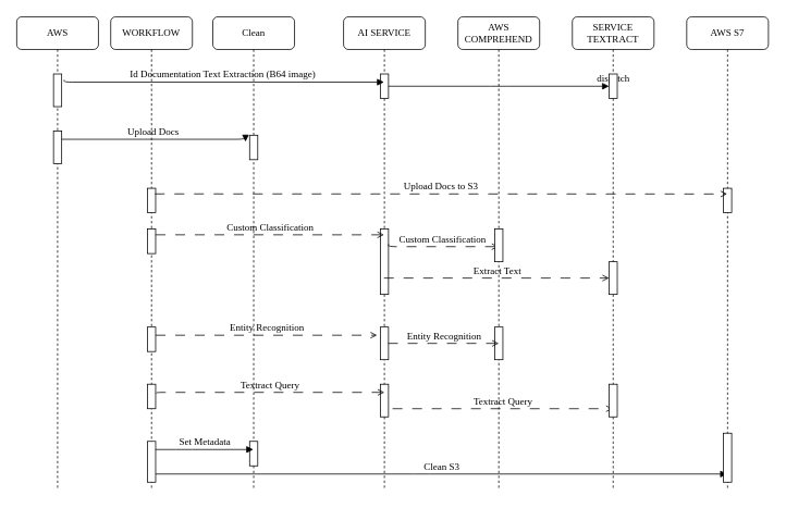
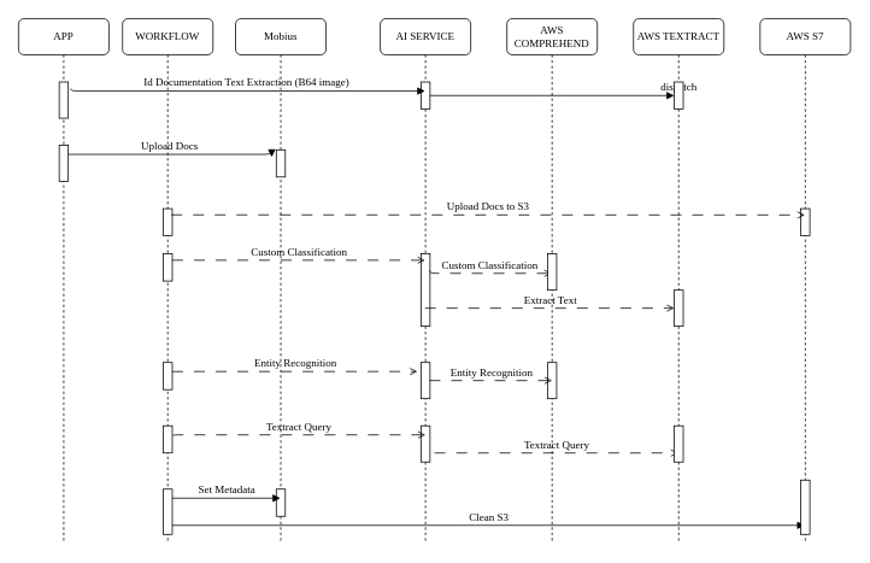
  <mxCell id="0" />
  <mxCell id="1" parent="0" />
  <mxCell id="2" value="WORKFLOW" style="shape=umlLifeline;perimeter=lifelinePerimeter;whiteSpace=wrap;html=1;container=1;collapsible=0;recursiveResize=0;outlineConnect=0;rounded=1;shadow=0;comic=0;labelBackgroundColor=none;strokeWidth=1;fontFamily=Verdana;fontSize=12;align=center;" vertex="1" parent="1"><mxGeometry x="135" y="20" width="100" height="580" as="geometry" /></mxCell>
  <mxCell id="3" value="" style="html=1;points=[];perimeter=orthogonalPerimeter;rounded=0;shadow=0;comic=0;labelBackgroundColor=none;strokeWidth=1;fontFamily=Verdana;fontSize=12;align=center;" vertex="1" parent="2"><mxGeometry x="45" y="260" width="10" height="30" as="geometry" /></mxCell>
  <mxCell id="4" value="" style="html=1;points=[];perimeter=orthogonalPerimeter;rounded=0;shadow=0;comic=0;labelBackgroundColor=none;strokeWidth=1;fontFamily=Verdana;fontSize=12;align=center;" vertex="1" parent="2"><mxGeometry x="45" y="210" width="10" height="30" as="geometry" /></mxCell>
  <mxCell id="5" value="" style="html=1;points=[];perimeter=orthogonalPerimeter;rounded=0;shadow=0;comic=0;labelBackgroundColor=none;strokeWidth=1;fontFamily=Verdana;fontSize=12;align=center;" vertex="1" parent="2"><mxGeometry x="45" y="380" width="10" height="30" as="geometry" /></mxCell>
  <mxCell id="6" value="" style="html=1;points=[];perimeter=orthogonalPerimeter;rounded=0;shadow=0;comic=0;labelBackgroundColor=none;strokeWidth=1;fontFamily=Verdana;fontSize=12;align=center;" vertex="1" parent="2"><mxGeometry x="45" y="450" width="10" height="30" as="geometry" /></mxCell>
  <mxCell id="7" value="" style="html=1;points=[];perimeter=orthogonalPerimeter;rounded=0;shadow=0;comic=0;labelBackgroundColor=none;strokeWidth=1;fontFamily=Verdana;fontSize=12;align=center;" vertex="1" parent="2"><mxGeometry x="45" y="520" width="10" height="50" as="geometry" /></mxCell>
  <mxCell id="8" value="Clean S3" style="html=1;verticalAlign=bottom;endArrow=block;labelBackgroundColor=none;fontFamily=Verdana;fontSize=12;edgeStyle=elbowEdgeStyle;elbow=vertical;" edge="1" parent="2" target="28"><mxGeometry relative="1" as="geometry"><mxPoint x="55" y="560" as="sourcePoint" /><mxPoint x="175" y="560" as="targetPoint" /><Array as="points" /></mxGeometry></mxCell>
- <mxCell id="9" value="Clean" style="shape=umlLifeline;perimeter=lifelinePerimeter;whiteSpace=wrap;html=1;container=1;collapsible=0;recursiveResize=0;outlineConnect=0;rounded=1;shadow=0;comic=0;labelBackgroundColor=none;strokeWidth=1;fontFamily=Verdana;fontSize=12;align=center;" parent="1" vertex="1"><mxGeometry x="260" y="20" width="100" height="580" as="geometry" /></mxCell>
+ <mxCell id="9" value="Mobius" style="shape=umlLifeline;perimeter=lifelinePerimeter;whiteSpace=wrap;html=1;container=1;collapsible=0;recursiveResize=0;outlineConnect=0;rounded=1;shadow=0;comic=0;labelBackgroundColor=none;strokeWidth=1;fontFamily=Verdana;fontSize=12;align=center;" parent="1" vertex="1"><mxGeometry x="260" y="20" width="100" height="580" as="geometry" /></mxCell>
  <mxCell id="10" value="" style="html=1;points=[];perimeter=orthogonalPerimeter;rounded=0;shadow=0;comic=0;labelBackgroundColor=none;strokeWidth=1;fontFamily=Verdana;fontSize=12;align=center;" vertex="1" parent="9"><mxGeometry x="45" y="145" width="10" height="30" as="geometry" /></mxCell>
  <mxCell id="11" value="Upload Docs" style="html=1;verticalAlign=bottom;endArrow=block;labelBackgroundColor=none;fontFamily=Verdana;fontSize=12;edgeStyle=elbowEdgeStyle;elbow=vertical;" edge="1" parent="9" source="31"><mxGeometry relative="1" as="geometry"><mxPoint x="-77" y="150" as="sourcePoint" /><mxPoint x="40" y="153" as="targetPoint" /><Array as="points"><mxPoint x="-180" y="150" /></Array></mxGeometry></mxCell>
  <mxCell id="12" value="Entity Recognition" style="html=1;verticalAlign=bottom;endArrow=open;labelBackgroundColor=none;fontFamily=Verdana;fontSize=12;edgeStyle=elbowEdgeStyle;elbow=vertical;exitX=1;exitY=0.233;exitDx=0;exitDy=0;exitPerimeter=0;dashed=1;dashPattern=12 12;endFill=0;entryX=-0.4;entryY=0.25;entryDx=0;entryDy=0;entryPerimeter=0;" edge="1" parent="9" target="18"><mxGeometry relative="1" as="geometry"><mxPoint x="-70" y="390" as="sourcePoint" /><mxPoint x="210" y="390" as="targetPoint" /><Array as="points"><mxPoint x="-20" y="390" /></Array></mxGeometry></mxCell>
  <mxCell id="13" value="" style="html=1;points=[];perimeter=orthogonalPerimeter;rounded=0;shadow=0;comic=0;labelBackgroundColor=none;strokeWidth=1;fontFamily=Verdana;fontSize=12;align=center;" vertex="1" parent="9"><mxGeometry x="45" y="520" width="10" height="30" as="geometry" /></mxCell>
  <mxCell id="14" value="Set Metadata" style="html=1;verticalAlign=bottom;endArrow=block;labelBackgroundColor=none;fontFamily=Verdana;fontSize=12;edgeStyle=elbowEdgeStyle;elbow=vertical;" edge="1" parent="9" target="9"><mxGeometry relative="1" as="geometry"><mxPoint x="-70" y="530" as="sourcePoint" /><mxPoint x="50" y="533" as="targetPoint" /><Array as="points" /></mxGeometry></mxCell>
  <mxCell id="15" value="AI SERVICE" style="shape=umlLifeline;perimeter=lifelinePerimeter;whiteSpace=wrap;html=1;container=1;collapsible=0;recursiveResize=0;outlineConnect=0;rounded=1;shadow=0;comic=0;labelBackgroundColor=none;strokeWidth=1;fontFamily=Verdana;fontSize=12;align=center;" parent="1" vertex="1"><mxGeometry x="420" y="20" width="100" height="580" as="geometry" /></mxCell>
  <mxCell id="16" value="" style="html=1;points=[];perimeter=orthogonalPerimeter;rounded=0;shadow=0;comic=0;labelBackgroundColor=none;strokeWidth=1;fontFamily=Verdana;fontSize=12;align=center;" parent="15" vertex="1"><mxGeometry x="45" y="70" width="10" height="30" as="geometry" /></mxCell>
  <mxCell id="17" value="" style="html=1;points=[];perimeter=orthogonalPerimeter;rounded=0;shadow=0;comic=0;labelBackgroundColor=none;strokeWidth=1;fontFamily=Verdana;fontSize=12;align=center;" vertex="1" parent="15"><mxGeometry x="45" y="260" width="10" height="80" as="geometry" /></mxCell>
  <mxCell id="18" value="" style="html=1;points=[];perimeter=orthogonalPerimeter;rounded=0;shadow=0;comic=0;labelBackgroundColor=none;strokeWidth=1;fontFamily=Verdana;fontSize=12;align=center;" vertex="1" parent="15"><mxGeometry x="45" y="380" width="10" height="40" as="geometry" /></mxCell>
  <mxCell id="19" value="" style="html=1;points=[];perimeter=orthogonalPerimeter;rounded=0;shadow=0;comic=0;labelBackgroundColor=none;strokeWidth=1;fontFamily=Verdana;fontSize=12;align=center;" vertex="1" parent="15"><mxGeometry x="45" y="450" width="10" height="40" as="geometry" /></mxCell>
  <mxCell id="20" value="Textract Query" style="html=1;verticalAlign=bottom;endArrow=open;labelBackgroundColor=none;fontFamily=Verdana;fontSize=12;edgeStyle=elbowEdgeStyle;elbow=vertical;exitX=1;exitY=0.233;exitDx=0;exitDy=0;exitPerimeter=0;dashed=1;dashPattern=12 12;endFill=0;" edge="1" parent="15" target="25"><mxGeometry relative="1" as="geometry"><mxPoint x="60" y="480" as="sourcePoint" /><mxPoint x="195.5" y="480" as="targetPoint" /><Array as="points"><mxPoint x="110" y="480" /></Array></mxGeometry></mxCell>
  <mxCell id="21" value="AWS COMPREHEND" style="shape=umlLifeline;perimeter=lifelinePerimeter;whiteSpace=wrap;html=1;container=1;collapsible=0;recursiveResize=0;outlineConnect=0;rounded=1;shadow=0;comic=0;labelBackgroundColor=none;strokeWidth=1;fontFamily=Verdana;fontSize=12;align=center;" parent="1" vertex="1"><mxGeometry x="560" y="20" width="100" height="580" as="geometry" /></mxCell>
  <mxCell id="22" value="Custom Classification" style="html=1;verticalAlign=bottom;endArrow=open;labelBackgroundColor=none;fontFamily=Verdana;fontSize=12;edgeStyle=elbowEdgeStyle;elbow=vertical;exitX=1.3;exitY=0.18;exitDx=0;exitDy=0;exitPerimeter=0;dashed=1;dashPattern=12 12;endFill=0;" edge="1" parent="21" target="21"><mxGeometry relative="1" as="geometry"><mxPoint x="-85" y="278.5" as="sourcePoint" /><mxPoint x="30" y="280" as="targetPoint" /><Array as="points"><mxPoint x="-98" y="281.5" /></Array></mxGeometry></mxCell>
  <mxCell id="23" value="" style="html=1;points=[];perimeter=orthogonalPerimeter;rounded=0;shadow=0;comic=0;labelBackgroundColor=none;strokeWidth=1;fontFamily=Verdana;fontSize=12;align=center;" vertex="1" parent="21"><mxGeometry x="45" y="260" width="10" height="40" as="geometry" /></mxCell>
  <mxCell id="24" value="" style="html=1;points=[];perimeter=orthogonalPerimeter;rounded=0;shadow=0;comic=0;labelBackgroundColor=none;strokeWidth=1;fontFamily=Verdana;fontSize=12;align=center;" vertex="1" parent="21"><mxGeometry x="45" y="380" width="10" height="40" as="geometry" /></mxCell>
- <mxCell id="25" value="SERVICE TEXTRACT" style="shape=umlLifeline;perimeter=lifelinePerimeter;whiteSpace=wrap;html=1;container=1;collapsible=0;recursiveResize=0;outlineConnect=0;rounded=1;shadow=0;comic=0;labelBackgroundColor=none;strokeWidth=1;fontFamily=Verdana;fontSize=12;align=center;" parent="1" vertex="1"><mxGeometry x="700" y="20" width="100" height="580" as="geometry" /></mxCell>
+ <mxCell id="25" value="AWS TEXTRACT" style="shape=umlLifeline;perimeter=lifelinePerimeter;whiteSpace=wrap;html=1;container=1;collapsible=0;recursiveResize=0;outlineConnect=0;rounded=1;shadow=0;comic=0;labelBackgroundColor=none;strokeWidth=1;fontFamily=Verdana;fontSize=12;align=center;" parent="1" vertex="1"><mxGeometry x="700" y="20" width="100" height="580" as="geometry" /></mxCell>
  <mxCell id="26" value="" style="html=1;points=[];perimeter=orthogonalPerimeter;rounded=0;shadow=0;comic=0;labelBackgroundColor=none;strokeWidth=1;fontFamily=Verdana;fontSize=12;align=center;" vertex="1" parent="25"><mxGeometry x="45" y="300" width="10" height="40" as="geometry" /></mxCell>
  <mxCell id="27" value="" style="html=1;points=[];perimeter=orthogonalPerimeter;rounded=0;shadow=0;comic=0;labelBackgroundColor=none;strokeWidth=1;fontFamily=Verdana;fontSize=12;align=center;" vertex="1" parent="25"><mxGeometry x="45" y="450" width="10" height="40" as="geometry" /></mxCell>
  <mxCell id="28" value="AWS S7" style="shape=umlLifeline;perimeter=lifelinePerimeter;whiteSpace=wrap;html=1;container=1;collapsible=0;recursiveResize=0;outlineConnect=0;rounded=1;shadow=0;comic=0;labelBackgroundColor=none;strokeWidth=1;fontFamily=Verdana;fontSize=12;align=center;" parent="1" vertex="1"><mxGeometry x="840" y="20" width="100" height="580" as="geometry" /></mxCell>
  <mxCell id="29" value="" style="html=1;points=[];perimeter=orthogonalPerimeter;rounded=0;shadow=0;comic=0;labelBackgroundColor=none;strokeWidth=1;fontFamily=Verdana;fontSize=12;align=center;" vertex="1" parent="28"><mxGeometry x="45" y="210" width="10" height="30" as="geometry" /></mxCell>
  <mxCell id="30" value="" style="html=1;points=[];perimeter=orthogonalPerimeter;rounded=0;shadow=0;comic=0;labelBackgroundColor=none;strokeWidth=1;fontFamily=Verdana;fontSize=12;align=center;" vertex="1" parent="28"><mxGeometry x="45" y="510" width="10" height="60" as="geometry" /></mxCell>
- <mxCell id="31" value="AWS" style="shape=umlLifeline;perimeter=lifelinePerimeter;whiteSpace=wrap;html=1;container=1;collapsible=0;recursiveResize=0;outlineConnect=0;rounded=1;shadow=0;comic=0;labelBackgroundColor=none;strokeWidth=1;fontFamily=Verdana;fontSize=12;align=center;" parent="1" vertex="1"><mxGeometry x="20" y="20" width="100" height="580" as="geometry" /></mxCell>
+ <mxCell id="31" value="APP" style="shape=umlLifeline;perimeter=lifelinePerimeter;whiteSpace=wrap;html=1;container=1;collapsible=0;recursiveResize=0;outlineConnect=0;rounded=1;shadow=0;comic=0;labelBackgroundColor=none;strokeWidth=1;fontFamily=Verdana;fontSize=12;align=center;" parent="1" vertex="1"><mxGeometry x="20" y="20" width="100" height="580" as="geometry" /></mxCell>
  <mxCell id="32" value="" style="html=1;points=[];perimeter=orthogonalPerimeter;rounded=0;shadow=0;comic=0;labelBackgroundColor=none;strokeWidth=1;fontFamily=Verdana;fontSize=12;align=center;" parent="31" vertex="1"><mxGeometry x="45" y="70" width="10" height="40" as="geometry" /></mxCell>
  <mxCell id="33" value="" style="html=1;points=[];perimeter=orthogonalPerimeter;rounded=0;shadow=0;comic=0;labelBackgroundColor=none;strokeWidth=1;fontFamily=Verdana;fontSize=12;align=center;" vertex="1" parent="31"><mxGeometry x="45" y="140" width="10" height="40" as="geometry" /></mxCell>
  <mxCell id="34" value="dispatch" style="html=1;verticalAlign=bottom;endArrow=block;labelBackgroundColor=none;fontFamily=Verdana;fontSize=12;edgeStyle=elbowEdgeStyle;elbow=vertical;" parent="1" source="37" target="25" edge="1"><mxGeometry relative="1" as="geometry"><mxPoint x="670" y="170" as="sourcePoint" /><mxPoint x="710" y="110" as="targetPoint" /><Array as="points"><mxPoint x="710" y="110" /></Array></mxGeometry></mxCell>
  <mxCell id="35" value="Id Documentation Text Extraction (B64 image)" style="html=1;verticalAlign=bottom;endArrow=block;labelBackgroundColor=none;fontFamily=Verdana;fontSize=12;edgeStyle=elbowEdgeStyle;elbow=vertical;exitX=1.3;exitY=0.18;exitDx=0;exitDy=0;exitPerimeter=0;" parent="1" source="32" target="15" edge="1"><mxGeometry relative="1" as="geometry"><mxPoint x="140" y="100" as="sourcePoint" /><mxPoint x="255" y="120" as="targetPoint" /><Array as="points"><mxPoint x="200" y="100" /></Array></mxGeometry></mxCell>
  <mxCell id="36" value="" style="html=1;verticalAlign=bottom;endArrow=block;labelBackgroundColor=none;fontFamily=Verdana;fontSize=12;edgeStyle=elbowEdgeStyle;elbow=vertical;" edge="1" parent="1" source="16" target="37"><mxGeometry relative="1" as="geometry"><mxPoint x="475" y="115" as="sourcePoint" /><mxPoint x="750" y="115" as="targetPoint" /><Array as="points" /></mxGeometry></mxCell>
  <mxCell id="37" value="" style="html=1;points=[];perimeter=orthogonalPerimeter;rounded=0;shadow=0;comic=0;labelBackgroundColor=none;strokeWidth=1;fontFamily=Verdana;fontSize=12;align=center;" parent="1" vertex="1"><mxGeometry x="745" y="90" width="10" height="30" as="geometry" /></mxCell>
  <mxCell id="38" value="Upload Docs to S3" style="html=1;verticalAlign=bottom;endArrow=open;labelBackgroundColor=none;fontFamily=Verdana;fontSize=12;edgeStyle=elbowEdgeStyle;elbow=vertical;exitX=0.9;exitY=0.229;exitDx=0;exitDy=0;exitPerimeter=0;dashed=1;dashPattern=12 12;endFill=0;" edge="1" parent="1" source="4" target="28"><mxGeometry relative="1" as="geometry"><mxPoint x="370" y="243.5" as="sourcePoint" /><mxPoint x="487" y="246.5" as="targetPoint" /><Array as="points" /></mxGeometry></mxCell>
  <mxCell id="39" value="Extract Text" style="html=1;verticalAlign=bottom;endArrow=open;labelBackgroundColor=none;fontFamily=Verdana;fontSize=12;edgeStyle=elbowEdgeStyle;elbow=vertical;dashed=1;dashPattern=12 12;endFill=0;" edge="1" parent="1" source="15" target="26"><mxGeometry x="0.002" relative="1" as="geometry"><mxPoint x="490" y="340" as="sourcePoint" /><mxPoint x="625" y="343.5" as="targetPoint" /><Array as="points"><mxPoint x="700" y="340" /><mxPoint x="477" y="343" /></Array><mxPoint as="offset" /></mxGeometry></mxCell>
  <mxCell id="40" value="Custom Classification" style="html=1;verticalAlign=bottom;endArrow=open;labelBackgroundColor=none;fontFamily=Verdana;fontSize=12;edgeStyle=elbowEdgeStyle;elbow=vertical;exitX=1;exitY=0.233;exitDx=0;exitDy=0;exitPerimeter=0;dashed=1;dashPattern=12 12;endFill=0;" edge="1" parent="1" source="3" target="15"><mxGeometry relative="1" as="geometry"><mxPoint x="243" y="290" as="sourcePoint" /><mxPoint x="410" y="350" as="targetPoint" /><Array as="points"><mxPoint x="240" y="287" /></Array></mxGeometry></mxCell>
  <mxCell id="41" value="Textract Query" style="html=1;verticalAlign=bottom;endArrow=open;labelBackgroundColor=none;fontFamily=Verdana;fontSize=12;edgeStyle=elbowEdgeStyle;elbow=vertical;exitX=1.1;exitY=0.367;exitDx=0;exitDy=0;exitPerimeter=0;dashed=1;dashPattern=12 12;endFill=0;" edge="1" parent="1" source="6"><mxGeometry relative="1" as="geometry"><mxPoint x="200" y="480" as="sourcePoint" /><mxPoint x="470" y="480" as="targetPoint" /><Array as="points"><mxPoint x="250" y="480" /></Array></mxGeometry></mxCell>
  <mxCell id="42" value="Entity Recognition" style="html=1;verticalAlign=bottom;endArrow=open;labelBackgroundColor=none;fontFamily=Verdana;fontSize=12;edgeStyle=elbowEdgeStyle;elbow=vertical;exitX=1;exitY=0.233;exitDx=0;exitDy=0;exitPerimeter=0;dashed=1;dashPattern=12 12;endFill=0;" edge="1" parent="1"><mxGeometry relative="1" as="geometry"><mxPoint x="474.5" y="420" as="sourcePoint" /><mxPoint x="610" y="420" as="targetPoint" /><Array as="points"><mxPoint x="524.5" y="420" /></Array></mxGeometry></mxCell>
